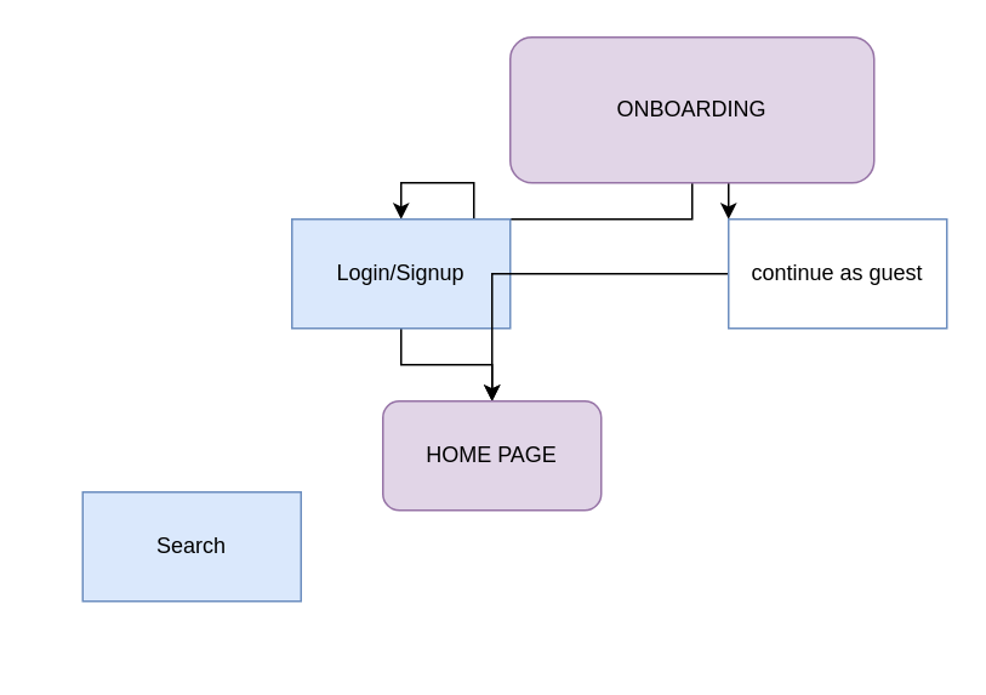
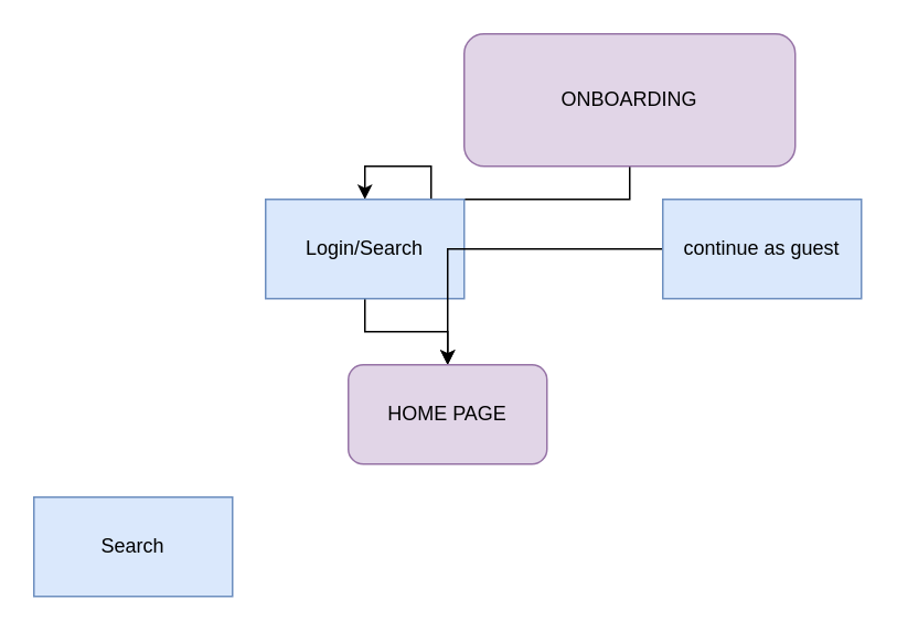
  <mxCell id="0" />
  <mxCell id="1" parent="0" />
  <mxCell id="2" value="" style="edgeStyle=orthogonalEdgeStyle;rounded=0;orthogonalLoop=1;jettySize=auto;html=1;" edge="1" parent="1" source="4" target="6"><mxGeometry relative="1" as="geometry" /></mxCell>
- <mxCell id="3" style="edgeStyle=orthogonalEdgeStyle;rounded=0;orthogonalLoop=1;jettySize=auto;html=1;" edge="1" parent="1" source="4" target="8"><mxGeometry relative="1" as="geometry"><Array as="points"><mxPoint x="340" y="100" /><mxPoint x="460" y="100" /></Array></mxGeometry></mxCell>
  <mxCell id="4" value="ONBOARDING" style="rounded=1;whiteSpace=wrap;html=1;fillColor=#e1d5e7;strokeColor=#9673a6;" vertex="1" parent="1"><mxGeometry x="280" y="20" width="200" height="80" as="geometry" /></mxCell>
  <mxCell id="5" style="edgeStyle=orthogonalEdgeStyle;rounded=0;orthogonalLoop=1;jettySize=auto;html=1;entryX=0.5;entryY=0;entryDx=0;entryDy=0;" edge="1" parent="1" source="6" target="9"><mxGeometry relative="1" as="geometry" /></mxCell>
- <mxCell id="6" value="Login/Signup" style="rounded=0;whiteSpace=wrap;html=1;fillColor=#dae8fc;strokeColor=#6c8ebf;" vertex="1" parent="1"><mxGeometry x="160" y="120" width="120" height="60" as="geometry" /></mxCell>
+ <mxCell id="6" value="Login/Search" style="rounded=0;whiteSpace=wrap;html=1;fillColor=#dae8fc;strokeColor=#6c8ebf;" vertex="1" parent="1"><mxGeometry x="160" y="120" width="120" height="60" as="geometry" /></mxCell>
  <mxCell id="7" style="edgeStyle=orthogonalEdgeStyle;rounded=0;orthogonalLoop=1;jettySize=auto;html=1;" edge="1" parent="1" source="8" target="9"><mxGeometry relative="1" as="geometry" /></mxCell>
- <mxCell id="8" value="continue as guest" style="rounded=0;whiteSpace=wrap;html=1;fillColor=#ffffff;strokeColor=#6c8ebf;" vertex="1" parent="1"><mxGeometry x="400" y="120" width="120" height="60" as="geometry" /></mxCell>
+ <mxCell id="8" value="continue as guest" style="rounded=0;whiteSpace=wrap;html=1;fillColor=#dae8fc;strokeColor=#6c8ebf;" vertex="1" parent="1"><mxGeometry x="400" y="120" width="120" height="60" as="geometry" /></mxCell>
  <mxCell id="9" value="HOME PAGE" style="rounded=1;whiteSpace=wrap;html=1;fillColor=#e1d5e7;strokeColor=#9673a6;" vertex="1" parent="1"><mxGeometry x="210" y="220" width="120" height="60" as="geometry" /></mxCell>
- <mxCell id="10" value="Search" style="rounded=0;whiteSpace=wrap;html=1;fillColor=#dae8fc;strokeColor=#6c8ebf;" vertex="1" parent="1"><mxGeometry x="45" y="270" width="120" height="60" as="geometry" /></mxCell>
+ <mxCell id="10" value="Search" style="rounded=0;whiteSpace=wrap;html=1;fillColor=#dae8fc;strokeColor=#6c8ebf;" vertex="1" parent="1"><mxGeometry x="20" y="300" width="120" height="60" as="geometry" /></mxCell>
